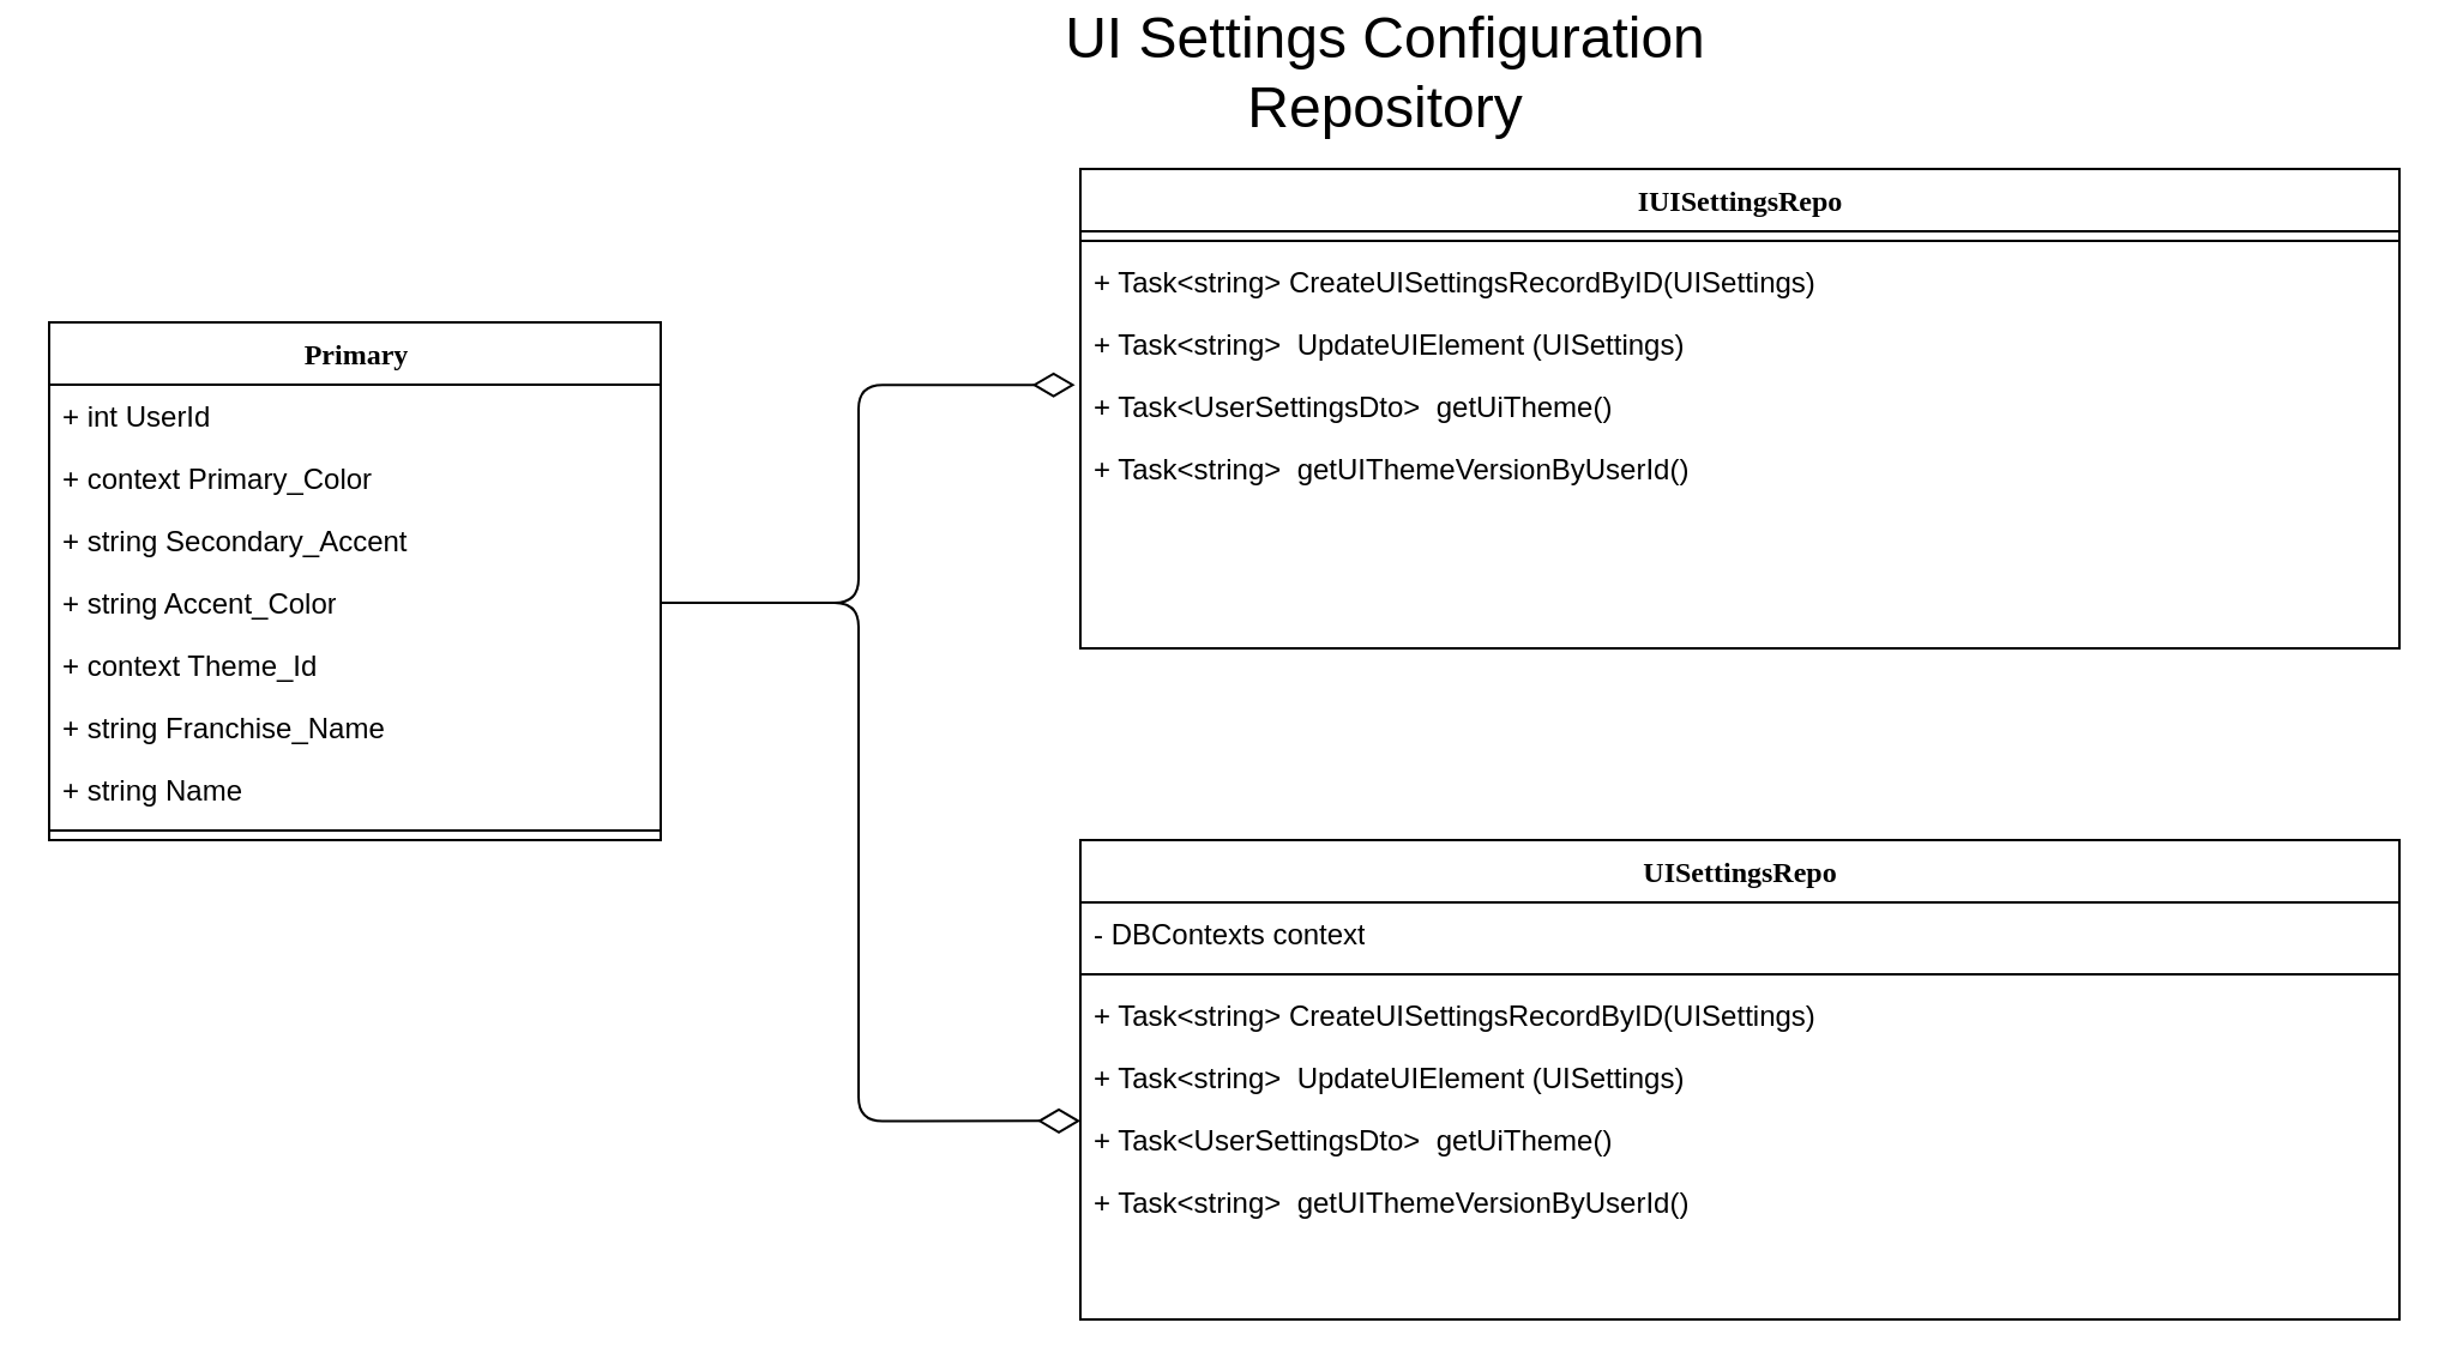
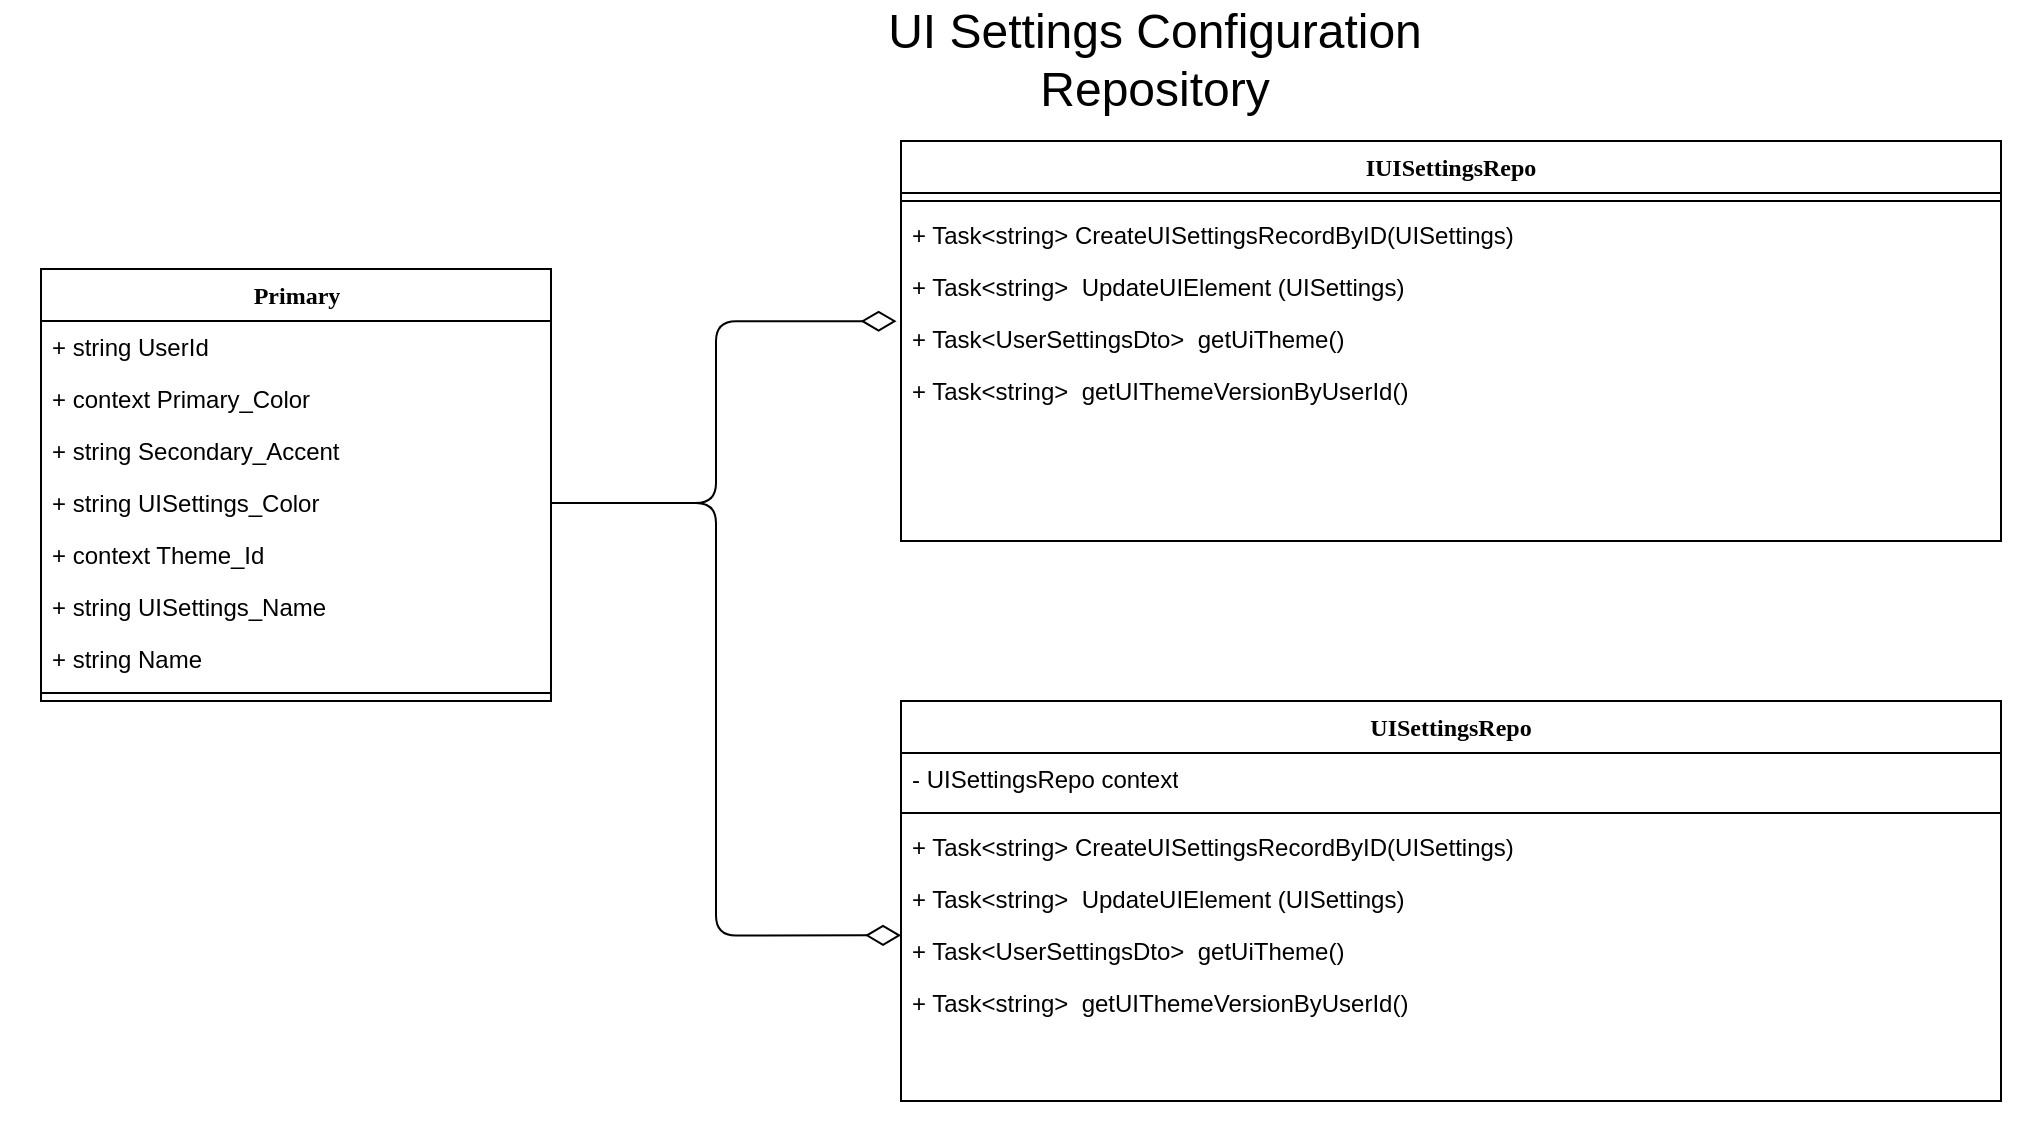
  <mxCell id="0" />
  <mxCell id="1" parent="0" />
  <mxCell id="2" value="&lt;font style=&quot;font-size: 24px&quot;&gt;UI Settings Configuration Repository&lt;br&gt;&lt;/font&gt;" style="text;html=1;strokeColor=none;fillColor=none;align=center;verticalAlign=middle;whiteSpace=wrap;rounded=0;" vertex="1" parent="1"><mxGeometry x="425" y="20" width="305" height="20" as="geometry" /></mxCell>
  <mxCell id="3" value="IUISettingsRepo" style="swimlane;html=1;fontStyle=1;align=center;verticalAlign=top;childLayout=stackLayout;horizontal=1;startSize=26;horizontalStack=0;resizeParent=1;resizeLast=0;collapsible=1;marginBottom=0;swimlaneFillColor=#ffffff;rounded=0;shadow=0;comic=0;labelBackgroundColor=none;strokeWidth=1;fillColor=none;fontFamily=Verdana;fontSize=12" vertex="1" parent="1"><mxGeometry x="450" y="70" width="550" height="200" as="geometry" /></mxCell>
  <mxCell id="4" value="" style="line;html=1;strokeWidth=1;fillColor=none;align=left;verticalAlign=middle;spacingTop=-1;spacingLeft=3;spacingRight=3;rotatable=0;labelPosition=right;points=[];portConstraint=eastwest;" vertex="1" parent="3"><mxGeometry y="26" width="550" height="8" as="geometry" /></mxCell>
  <mxCell id="5" value="+ Task&amp;lt;string&amp;gt; CreateUISettingsRecordByID(UISettings)" style="text;html=1;strokeColor=none;fillColor=none;align=left;verticalAlign=top;spacingLeft=4;spacingRight=4;whiteSpace=wrap;overflow=hidden;rotatable=0;points=[[0,0.5],[1,0.5]];portConstraint=eastwest;" vertex="1" parent="3"><mxGeometry y="34" width="550" height="26" as="geometry" /></mxCell>
  <mxCell id="6" value="+ Task&amp;lt;string&amp;gt;&amp;nbsp;&amp;nbsp;UpdateUIElement (UISettings)" style="text;html=1;strokeColor=none;fillColor=none;align=left;verticalAlign=top;spacingLeft=4;spacingRight=4;whiteSpace=wrap;overflow=hidden;rotatable=0;points=[[0,0.5],[1,0.5]];portConstraint=eastwest;" vertex="1" parent="3"><mxGeometry y="60" width="550" height="26" as="geometry" /></mxCell>
  <mxCell id="7" value="+ Task&amp;lt;UserSettingsDto&amp;gt;&amp;nbsp;&amp;nbsp;getUiTheme()" style="text;html=1;strokeColor=none;fillColor=none;align=left;verticalAlign=top;spacingLeft=4;spacingRight=4;whiteSpace=wrap;overflow=hidden;rotatable=0;points=[[0,0.5],[1,0.5]];portConstraint=eastwest;" vertex="1" parent="3"><mxGeometry y="86" width="550" height="26" as="geometry" /></mxCell>
  <mxCell id="8" value="+ Task&amp;lt;string&amp;gt;&amp;nbsp;&amp;nbsp;getUIThemeVersionByUserId()" style="text;html=1;strokeColor=none;fillColor=none;align=left;verticalAlign=top;spacingLeft=4;spacingRight=4;whiteSpace=wrap;overflow=hidden;rotatable=0;points=[[0,0.5],[1,0.5]];portConstraint=eastwest;" vertex="1" parent="3"><mxGeometry y="112" width="550" height="36" as="geometry" /></mxCell>
  <mxCell id="9" value="UISettingsRepo" style="swimlane;html=1;fontStyle=1;align=center;verticalAlign=top;childLayout=stackLayout;horizontal=1;startSize=26;horizontalStack=0;resizeParent=1;resizeLast=0;collapsible=1;marginBottom=0;swimlaneFillColor=#ffffff;rounded=0;shadow=0;comic=0;labelBackgroundColor=none;strokeWidth=1;fillColor=none;fontFamily=Verdana;fontSize=12" vertex="1" parent="1"><mxGeometry x="450" y="350" width="550" height="200" as="geometry" /></mxCell>
- <mxCell id="10" value="- DBContexts context" style="text;html=1;strokeColor=none;fillColor=none;align=left;verticalAlign=top;spacingLeft=4;spacingRight=4;whiteSpace=wrap;overflow=hidden;rotatable=0;points=[[0,0.5],[1,0.5]];portConstraint=eastwest;" vertex="1" parent="9"><mxGeometry y="26" width="550" height="26" as="geometry" /></mxCell>
+ <mxCell id="10" value="- UISettingsRepo context" style="text;html=1;strokeColor=none;fillColor=none;align=left;verticalAlign=top;spacingLeft=4;spacingRight=4;whiteSpace=wrap;overflow=hidden;rotatable=0;points=[[0,0.5],[1,0.5]];portConstraint=eastwest;" vertex="1" parent="9"><mxGeometry y="26" width="550" height="26" as="geometry" /></mxCell>
  <mxCell id="11" value="" style="line;html=1;strokeWidth=1;fillColor=none;align=left;verticalAlign=middle;spacingTop=-1;spacingLeft=3;spacingRight=3;rotatable=0;labelPosition=right;points=[];portConstraint=eastwest;" vertex="1" parent="9"><mxGeometry y="52" width="550" height="8" as="geometry" /></mxCell>
  <mxCell id="12" value="+ Task&amp;lt;string&amp;gt; CreateUISettingsRecordByID(UISettings)" style="text;html=1;strokeColor=none;fillColor=none;align=left;verticalAlign=top;spacingLeft=4;spacingRight=4;whiteSpace=wrap;overflow=hidden;rotatable=0;points=[[0,0.5],[1,0.5]];portConstraint=eastwest;" vertex="1" parent="9"><mxGeometry y="60" width="550" height="26" as="geometry" /></mxCell>
  <mxCell id="13" value="+ Task&amp;lt;string&amp;gt;&amp;nbsp;&amp;nbsp;UpdateUIElement (UISettings)" style="text;html=1;strokeColor=none;fillColor=none;align=left;verticalAlign=top;spacingLeft=4;spacingRight=4;whiteSpace=wrap;overflow=hidden;rotatable=0;points=[[0,0.5],[1,0.5]];portConstraint=eastwest;" vertex="1" parent="9"><mxGeometry y="86" width="550" height="26" as="geometry" /></mxCell>
  <mxCell id="14" value="+ Task&amp;lt;UserSettingsDto&amp;gt;&amp;nbsp;&amp;nbsp;getUiTheme()" style="text;html=1;strokeColor=none;fillColor=none;align=left;verticalAlign=top;spacingLeft=4;spacingRight=4;whiteSpace=wrap;overflow=hidden;rotatable=0;points=[[0,0.5],[1,0.5]];portConstraint=eastwest;" vertex="1" parent="9"><mxGeometry y="112" width="550" height="26" as="geometry" /></mxCell>
  <mxCell id="15" value="+ Task&amp;lt;string&amp;gt;&amp;nbsp;&amp;nbsp;getUIThemeVersionByUserId()" style="text;html=1;strokeColor=none;fillColor=none;align=left;verticalAlign=top;spacingLeft=4;spacingRight=4;whiteSpace=wrap;overflow=hidden;rotatable=0;points=[[0,0.5],[1,0.5]];portConstraint=eastwest;" vertex="1" parent="9"><mxGeometry y="138" width="550" height="36" as="geometry" /></mxCell>
  <mxCell id="16" value="Primary" style="swimlane;html=1;fontStyle=1;align=center;verticalAlign=top;childLayout=stackLayout;horizontal=1;startSize=26;horizontalStack=0;resizeParent=1;resizeLast=0;collapsible=1;marginBottom=0;swimlaneFillColor=#ffffff;rounded=0;shadow=0;comic=0;labelBackgroundColor=none;strokeWidth=1;fillColor=none;fontFamily=Verdana;fontSize=12" vertex="1" parent="1"><mxGeometry y="134" width="255" height="216" as="geometry" x="20" /></mxCell>
- <mxCell id="17" value="+ int UserId" style="text;html=1;strokeColor=none;fillColor=none;align=left;verticalAlign=top;spacingLeft=4;spacingRight=4;whiteSpace=wrap;overflow=hidden;rotatable=0;points=[[0,0.5],[1,0.5]];portConstraint=eastwest;" vertex="1" parent="16"><mxGeometry y="26" width="255" height="26" as="geometry" /></mxCell>
+ <mxCell id="17" value="+ string UserId" style="text;html=1;strokeColor=none;fillColor=none;align=left;verticalAlign=top;spacingLeft=4;spacingRight=4;whiteSpace=wrap;overflow=hidden;rotatable=0;points=[[0,0.5],[1,0.5]];portConstraint=eastwest;" vertex="1" parent="16"><mxGeometry y="26" width="255" height="26" as="geometry" /></mxCell>
  <mxCell id="18" value="+ context Primary_Color" style="text;html=1;strokeColor=none;fillColor=none;align=left;verticalAlign=top;spacingLeft=4;spacingRight=4;whiteSpace=wrap;overflow=hidden;rotatable=0;points=[[0,0.5],[1,0.5]];portConstraint=eastwest;" vertex="1" parent="16"><mxGeometry y="52" width="255" height="26" as="geometry" /></mxCell>
  <mxCell id="19" value="+ string Secondary_Accent" style="text;html=1;strokeColor=none;fillColor=none;align=left;verticalAlign=top;spacingLeft=4;spacingRight=4;whiteSpace=wrap;overflow=hidden;rotatable=0;points=[[0,0.5],[1,0.5]];portConstraint=eastwest;" vertex="1" parent="16"><mxGeometry y="78" width="255" height="26" as="geometry" /></mxCell>
- <mxCell id="20" value="+ string Accent_Color" style="text;html=1;strokeColor=none;fillColor=none;align=left;verticalAlign=top;spacingLeft=4;spacingRight=4;whiteSpace=wrap;overflow=hidden;rotatable=0;points=[[0,0.5],[1,0.5]];portConstraint=eastwest;" vertex="1" parent="16"><mxGeometry y="104" width="255" height="26" as="geometry" /></mxCell>
+ <mxCell id="20" value="+ string UISettings_Color" style="text;html=1;strokeColor=none;fillColor=none;align=left;verticalAlign=top;spacingLeft=4;spacingRight=4;whiteSpace=wrap;overflow=hidden;rotatable=0;points=[[0,0.5],[1,0.5]];portConstraint=eastwest;" vertex="1" parent="16"><mxGeometry y="104" width="255" height="26" as="geometry" /></mxCell>
  <mxCell id="21" value="+ context Theme_Id" style="text;html=1;strokeColor=none;fillColor=none;align=left;verticalAlign=top;spacingLeft=4;spacingRight=4;whiteSpace=wrap;overflow=hidden;rotatable=0;points=[[0,0.5],[1,0.5]];portConstraint=eastwest;" vertex="1" parent="16"><mxGeometry y="130" width="255" height="26" as="geometry" /></mxCell>
- <mxCell id="22" value="+ string Franchise_Name" style="text;html=1;strokeColor=none;fillColor=none;align=left;verticalAlign=top;spacingLeft=4;spacingRight=4;whiteSpace=wrap;overflow=hidden;rotatable=0;points=[[0,0.5],[1,0.5]];portConstraint=eastwest;" vertex="1" parent="16"><mxGeometry y="156" width="255" height="26" as="geometry" /></mxCell>
+ <mxCell id="22" value="+ string UISettings_Name" style="text;html=1;strokeColor=none;fillColor=none;align=left;verticalAlign=top;spacingLeft=4;spacingRight=4;whiteSpace=wrap;overflow=hidden;rotatable=0;points=[[0,0.5],[1,0.5]];portConstraint=eastwest;" vertex="1" parent="16"><mxGeometry y="156" width="255" height="26" as="geometry" /></mxCell>
  <mxCell id="23" value="+ string Name" style="text;html=1;strokeColor=none;fillColor=none;align=left;verticalAlign=top;spacingLeft=4;spacingRight=4;whiteSpace=wrap;overflow=hidden;rotatable=0;points=[[0,0.5],[1,0.5]];portConstraint=eastwest;" vertex="1" parent="16"><mxGeometry y="182" width="255" height="26" as="geometry" /></mxCell>
  <mxCell id="24" value="" style="line;html=1;strokeWidth=1;fillColor=none;align=left;verticalAlign=middle;spacingTop=-1;spacingLeft=3;spacingRight=3;rotatable=0;labelPosition=right;points=[];portConstraint=eastwest;" vertex="1" parent="16"><mxGeometry y="208" width="255" height="8" as="geometry" /></mxCell>
  <mxCell id="25" style="edgeStyle=orthogonalEdgeStyle;rounded=1;orthogonalLoop=1;jettySize=auto;html=1;exitX=1;exitY=0.5;exitDx=0;exitDy=0;entryX=-0.004;entryY=0.158;entryDx=0;entryDy=0;entryPerimeter=0;endArrow=diamondThin;endFill=0;endSize=15;" edge="1" parent="1" source="20" target="7"><mxGeometry relative="1" as="geometry" /></mxCell>
  <mxCell id="26" style="edgeStyle=orthogonalEdgeStyle;rounded=1;orthogonalLoop=1;jettySize=auto;html=1;exitX=1;exitY=0.5;exitDx=0;exitDy=0;entryX=0;entryY=0.199;entryDx=0;entryDy=0;entryPerimeter=0;endArrow=diamondThin;endFill=0;endSize=15;" edge="1" parent="1" source="20" target="14"><mxGeometry relative="1" as="geometry" /></mxCell>
